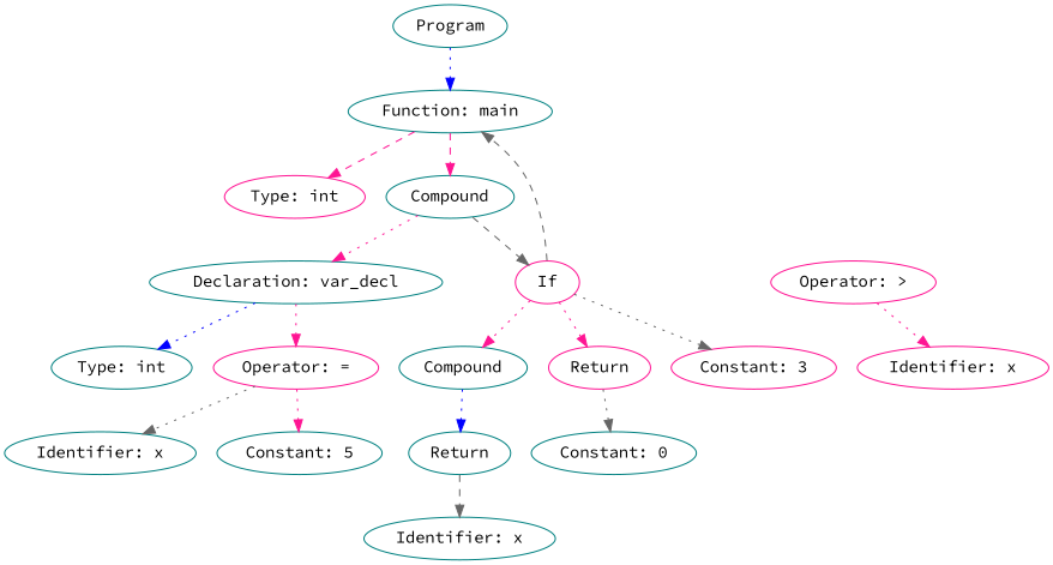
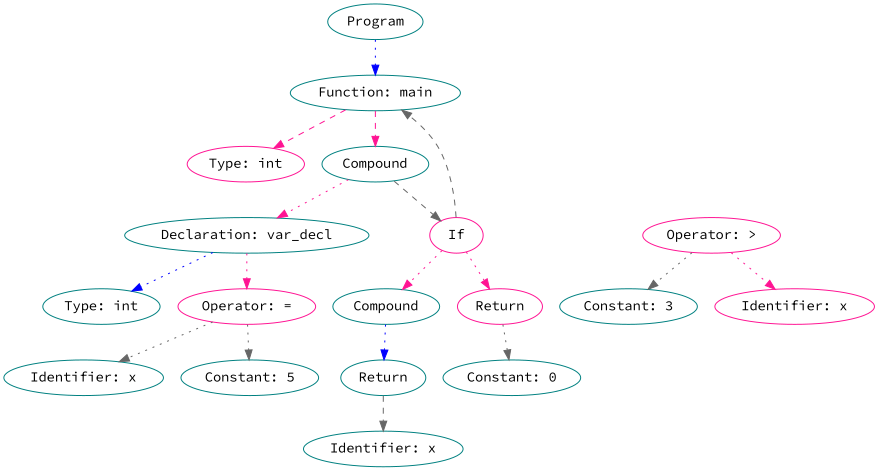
  digraph {
    fontname="Source Code Pro"
    node [color=teal fontname="Source Code Pro"]
    edge [color=deeppink fontname="Source Code Pro" style=dotted]
    n1 [label=Program]
    n2 [label="Function: main"]
    n3 [color=deeppink label="Type: int"]
    n4 [label=Compound]
    n5 [label="Declaration: var_decl"]
    n6 [color=deeppink label=If]
    n7 [label="Type: int"]
    n8 [color=deeppink label="Operator: ="]
    n9 [label=Compound]
    n10 [color=deeppink label=Return]
    n11 [label="Identifier: x"]
    n12 [label="Constant: 5"]
    n13 [color=deeppink label="Operator: >"]
    n14 [color=deeppink label="Identifier: x"]
-   n15 [color=deeppink label="Constant: 3"]
+   n15 [label="Constant: 3"]
    n16 [label=Return]
    n17 [label="Constant: 0"]
    n18 [label="Identifier: x"]
    n1 -> n2 [color=blue]
    n2 -> n3 [style=dashed]
    n2 -> n4 [style=dashed]
    n4 -> n5
    n4 -> n6 [color=gray40 style=dashed]
    n5 -> n7 [color=blue]
    n5 -> n8
    n6 -> n2 [color=gray40 style=dashed]
    n6 -> n9
    n6 -> n10
    n8 -> n11 [color=gray40]
-   n8 -> n12
+   n8 -> n12 [color=gray40]
    n9 -> n16 [color=blue]
    n10 -> n17 [color=gray40]
    n13 -> n14
-   n6 -> n15 [color=gray40]
+   n13 -> n15 [color=gray40]
    n16 -> n18 [color=gray40 style=dashed]
  }
